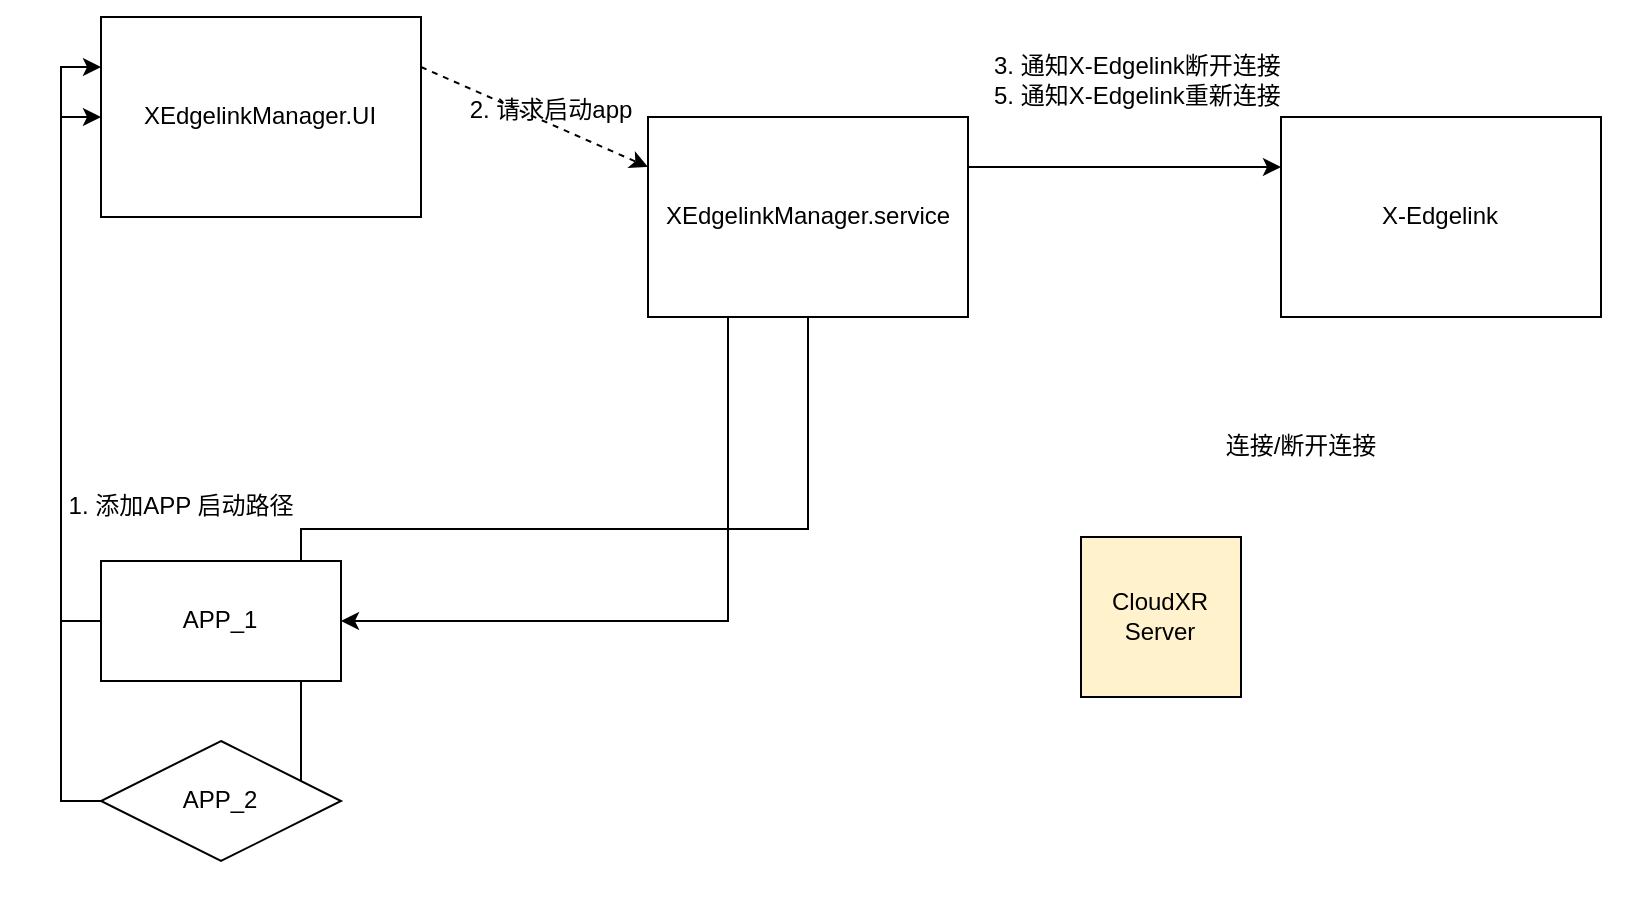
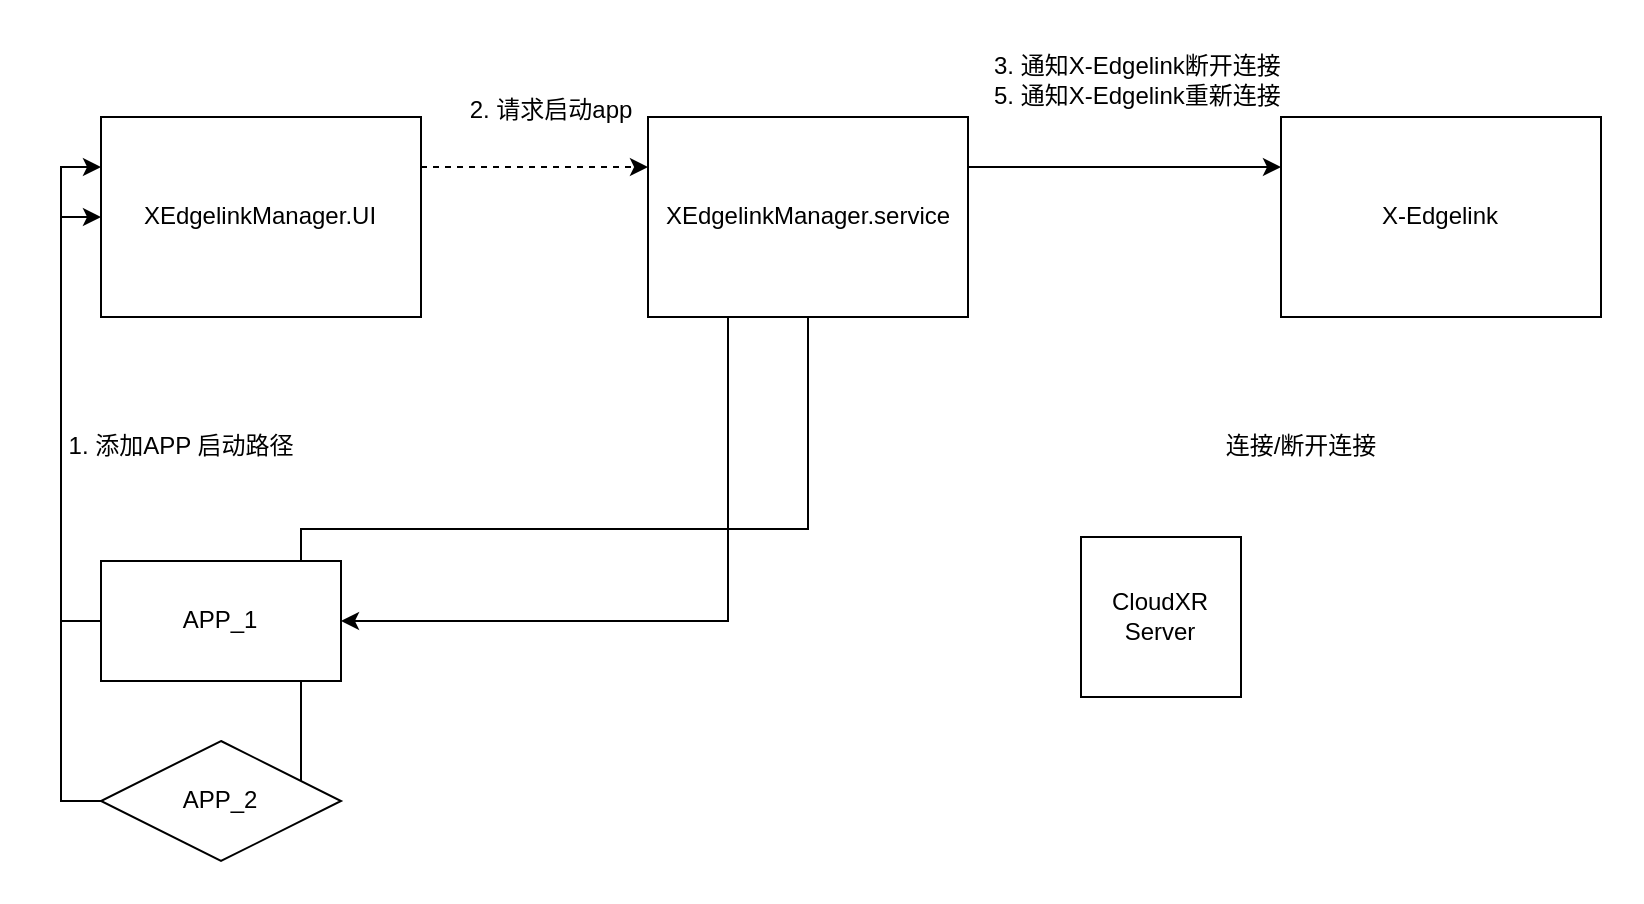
  <mxCell id="0" />
  <mxCell id="1" parent="0" />
- <mxCell id="2" value="XEdgelinkManager.UI" style="whiteSpace=wrap;html=1;" vertex="1" parent="1"><mxGeometry x="50" y="8" width="160" height="100" as="geometry" /></mxCell>
+ <mxCell id="2" value="XEdgelinkManager.UI" style="whiteSpace=wrap;html=1;" vertex="1" parent="1"><mxGeometry x="50" y="58" width="160" height="100" as="geometry" /></mxCell>
  <mxCell id="3" style="edgeStyle=orthogonalEdgeStyle;rounded=0;orthogonalLoop=1;jettySize=auto;html=1;exitX=1;exitY=0.25;exitDx=0;exitDy=0;entryX=0;entryY=0.25;entryDx=0;entryDy=0;" edge="1" parent="1" source="6" target="7"><mxGeometry relative="1" as="geometry" /></mxCell>
  <mxCell id="4" style="edgeStyle=orthogonalEdgeStyle;rounded=0;orthogonalLoop=1;jettySize=auto;html=1;exitX=0.25;exitY=1;exitDx=0;exitDy=0;entryX=1;entryY=0.5;entryDx=0;entryDy=0;" edge="1" parent="1" source="6" target="13"><mxGeometry relative="1" as="geometry" /></mxCell>
  <mxCell id="5" style="edgeStyle=orthogonalEdgeStyle;rounded=0;orthogonalLoop=1;jettySize=auto;html=1;exitX=0.5;exitY=1;exitDx=0;exitDy=0;entryX=1;entryY=0.75;entryDx=0;entryDy=0;" edge="1" parent="1" source="6" target="15"><mxGeometry relative="1" as="geometry" /></mxCell>
  <mxCell id="6" value="XEdgelinkManager.service" style="whiteSpace=wrap;html=1;" vertex="1" parent="1"><mxGeometry x="323.5" y="58" width="160" height="100" as="geometry" /></mxCell>
  <mxCell id="7" value="X-Edgelink" style="whiteSpace=wrap;html=1;" vertex="1" parent="1"><mxGeometry x="640" y="58" width="160" height="100" as="geometry" /></mxCell>
  <mxCell id="8" value="" style="endArrow=classic;html=1;rounded=0;exitX=1;exitY=0.25;exitDx=0;exitDy=0;entryX=0;entryY=0.25;entryDx=0;entryDy=0;dashed=1;" edge="1" parent="1" source="2" target="6"><mxGeometry width="50" height="50" relative="1" as="geometry"><mxPoint x="370" y="290" as="sourcePoint" /><mxPoint x="420" y="240" as="targetPoint" /></mxGeometry></mxCell>
  <mxCell id="9" value="2. 请求启动app" style="text;html=1;align=center;verticalAlign=middle;resizable=0;points=[];autosize=1;strokeColor=none;fillColor=none;" vertex="1" parent="1"><mxGeometry x="225" y="40" width="100" height="30" as="geometry" /></mxCell>
  <mxCell id="10" value="3. 通知X-Edgelink断开连接&lt;div&gt;5. 通知&lt;span style=&quot;background-color: initial;&quot;&gt;X-Edgelink重新连接&lt;/span&gt;&lt;/div&gt;" style="text;html=1;align=left;verticalAlign=middle;resizable=0;points=[];autosize=1;strokeColor=none;fillColor=none;" vertex="1" parent="1"><mxGeometry x="495" y="20" width="170" height="40" as="geometry" /></mxCell>
- <mxCell id="11" value="CloudXR Server" style="whiteSpace=wrap;html=1;aspect=fixed;fillColor=#fff2cc;" vertex="1" parent="1"><mxGeometry x="540" y="268" width="80" height="80" as="geometry" /></mxCell>
+ <mxCell id="11" value="CloudXR Server" style="whiteSpace=wrap;html=1;aspect=fixed;" vertex="1" parent="1"><mxGeometry x="540" y="268" width="80" height="80" as="geometry" /></mxCell>
  <mxCell id="12" style="edgeStyle=orthogonalEdgeStyle;rounded=0;orthogonalLoop=1;jettySize=auto;html=1;exitX=0;exitY=0.5;exitDx=0;exitDy=0;entryX=0;entryY=0.5;entryDx=0;entryDy=0;" edge="1" parent="1" source="13" target="2"><mxGeometry relative="1" as="geometry" /></mxCell>
  <mxCell id="13" value="APP_1" style="rounded=0;whiteSpace=wrap;html=1;" vertex="1" parent="1"><mxGeometry x="50" y="280" width="120" height="60" as="geometry" /></mxCell>
  <mxCell id="14" style="edgeStyle=orthogonalEdgeStyle;rounded=0;orthogonalLoop=1;jettySize=auto;html=1;exitX=0;exitY=0.5;exitDx=0;exitDy=0;entryX=0;entryY=0.25;entryDx=0;entryDy=0;" edge="1" parent="1" source="15" target="2"><mxGeometry relative="1" as="geometry" /></mxCell>
  <mxCell id="15" value="APP_2" style="rhombus;whiteSpace=wrap;html=1;" vertex="1" parent="1"><mxGeometry x="50" y="370" width="120" height="60" as="geometry" /></mxCell>
- <mxCell id="16" value="1. 添加APP 启动路径" style="text;html=1;align=center;verticalAlign=middle;resizable=0;points=[];autosize=1;strokeColor=none;fillColor=none;" vertex="1" parent="1"><mxGeometry x="20" y="238" width="140" height="30" as="geometry" /></mxCell>
+ <mxCell id="16" value="1. 添加APP 启动路径" style="text;html=1;align=center;verticalAlign=middle;resizable=0;points=[];autosize=1;strokeColor=none;fillColor=none;" vertex="1" parent="1"><mxGeometry x="20" y="208" width="140" height="30" as="geometry" /></mxCell>
  <mxCell id="17" value="连接/断开连接" style="text;html=1;align=center;verticalAlign=middle;resizable=0;points=[];autosize=1;strokeColor=none;fillColor=none;" vertex="1" parent="1"><mxGeometry x="600" y="208" width="100" height="30" as="geometry" /></mxCell>
